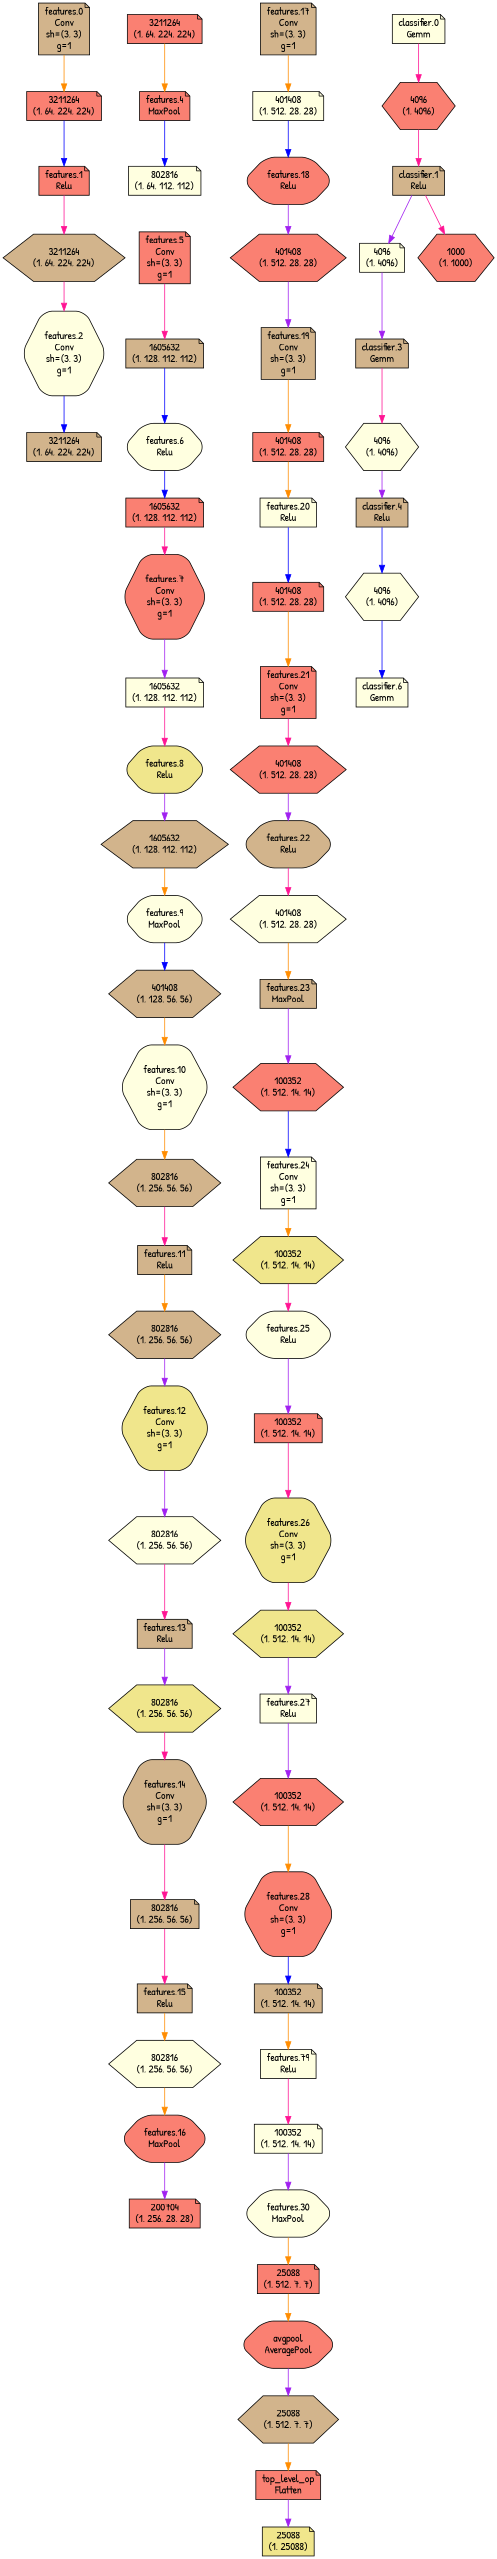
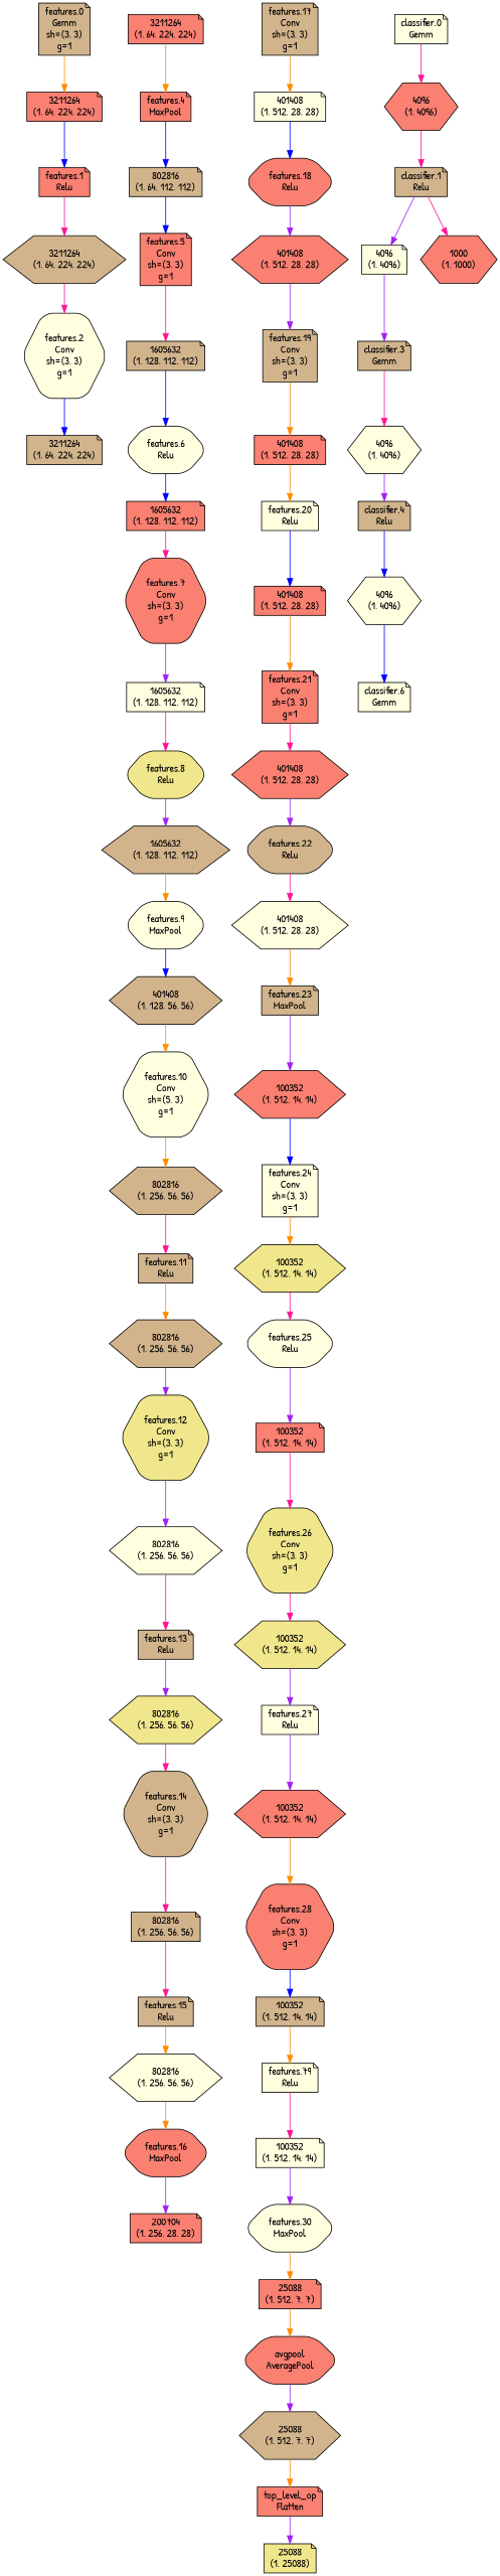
  digraph {
    fontname="Patrick Hand"
    rankdir=TB
    node [fillcolor=salmon fontname="Patrick Hand" shape=note style=filled]
    edge [color=deeppink fontname="Patrick Hand"]
-   n1 [fillcolor=tan label="features.0\nConv\nsh=(3, 3)\ng=1" style="rounded, filled,filled"]
+   n1 [fillcolor=tan label="features.0\nGemm\nsh=(3, 3)\ng=1" style="rounded, filled,filled"]
    n2 [label="3211264\n(1, 64, 224, 224)"]
    n3 [label="features.1\nRelu" style="rounded, filled,filled"]
    n4 [fillcolor=tan label="3211264\n(1, 64, 224, 224)" shape=hexagon]
    n5 [fillcolor=lightyellow label="features.2\nConv\nsh=(3, 3)\ng=1" shape=hexagon style="rounded, filled,filled"]
    n6 [fillcolor=tan label="3211264\n(1, 64, 224, 224)"]
    n7 [label="3211264\n(1, 64, 224, 224)"]
    n8 [label="features.4\nMaxPool" style="rounded, filled,filled"]
-   n9 [fillcolor=lightyellow label="802816\n(1, 64, 112, 112)"]
+   n9 [fillcolor=tan label="802816\n(1, 64, 112, 112)"]
    n10 [label="features.5\nConv\nsh=(3, 3)\ng=1" style="rounded, filled,filled"]
    n11 [fillcolor=tan label="1605632\n(1, 128, 112, 112)"]
    n12 [fillcolor=lightyellow label="features.6\nRelu" shape=hexagon style="rounded, filled,filled"]
    n13 [label="1605632\n(1, 128, 112, 112)"]
    n14 [label="features.7\nConv\nsh=(3, 3)\ng=1" shape=hexagon style="rounded, filled,filled"]
    n15 [fillcolor=lightyellow label="1605632\n(1, 128, 112, 112)"]
    n16 [fillcolor=khaki label="features.8\nRelu" shape=hexagon style="rounded, filled,filled"]
    n17 [fillcolor=tan label="1605632\n(1, 128, 112, 112)" shape=hexagon]
    n18 [fillcolor=lightyellow label="features.9\nMaxPool" shape=hexagon style="rounded, filled,filled"]
    n19 [fillcolor=tan label="401408\n(1, 128, 56, 56)" shape=hexagon]
-   n20 [fillcolor=lightyellow label="features.10\nConv\nsh=(3, 3)\ng=1" shape=hexagon style="rounded, filled,filled"]
+   n20 [fillcolor=lightyellow label="features.10\nConv\nsh=(5, 3)\ng=1" shape=hexagon style="rounded, filled,filled"]
    n21 [fillcolor=tan label="802816\n(1, 256, 56, 56)" shape=hexagon]
    n22 [fillcolor=tan label="features.11\nRelu" style="rounded, filled,filled"]
    n23 [fillcolor=tan label="802816\n(1, 256, 56, 56)" shape=hexagon]
    n24 [fillcolor=khaki label="features.12\nConv\nsh=(3, 3)\ng=1" shape=hexagon style="rounded, filled,filled"]
    n25 [fillcolor=lightyellow label="802816\n(1, 256, 56, 56)" shape=hexagon]
    n26 [fillcolor=tan label="features.13\nRelu" style="rounded, filled,filled"]
    n27 [fillcolor=khaki label="802816\n(1, 256, 56, 56)" shape=hexagon]
    n28 [fillcolor=tan label="features.14\nConv\nsh=(3, 3)\ng=1" shape=hexagon style="rounded, filled,filled"]
    n29 [fillcolor=tan label="802816\n(1, 256, 56, 56)"]
    n30 [fillcolor=tan label="features.15\nRelu" style="rounded, filled,filled"]
    n31 [fillcolor=lightyellow label="802816\n(1, 256, 56, 56)" shape=hexagon]
    n32 [label="features.16\nMaxPool" shape=hexagon style="rounded, filled,filled"]
    n33 [label="200704\n(1, 256, 28, 28)"]
    n34 [fillcolor=tan label="features.17\nConv\nsh=(3, 3)\ng=1" style="rounded, filled,filled"]
    n35 [fillcolor=lightyellow label="401408\n(1, 512, 28, 28)"]
    n36 [label="features.18\nRelu" shape=hexagon style="rounded, filled,filled"]
    n37 [label="401408\n(1, 512, 28, 28)" shape=hexagon]
    n38 [fillcolor=tan label="features.19\nConv\nsh=(3, 3)\ng=1" style="rounded, filled,filled"]
    n39 [label="401408\n(1, 512, 28, 28)"]
    n40 [fillcolor=lightyellow label="features.20\nRelu" style="rounded, filled,filled"]
    n41 [label="401408\n(1, 512, 28, 28)"]
    n42 [label="features.21\nConv\nsh=(3, 3)\ng=1" style="rounded, filled,filled"]
    n43 [label="401408\n(1, 512, 28, 28)" shape=hexagon]
    n44 [fillcolor=tan label="features.22\nRelu" shape=hexagon style="rounded, filled,filled"]
    n45 [fillcolor=lightyellow label="401408\n(1, 512, 28, 28)" shape=hexagon]
    n46 [fillcolor=tan label="features.23\nMaxPool" style="rounded, filled,filled"]
    n47 [label="100352\n(1, 512, 14, 14)" shape=hexagon]
    n48 [fillcolor=lightyellow label="features.24\nConv\nsh=(3, 3)\ng=1" style="rounded, filled,filled"]
    n49 [fillcolor=khaki label="100352\n(1, 512, 14, 14)" shape=hexagon]
    n50 [fillcolor=lightyellow label="features.25\nRelu" shape=hexagon style="rounded, filled,filled"]
    n51 [label="100352\n(1, 512, 14, 14)"]
    n52 [fillcolor=khaki label="features.26\nConv\nsh=(3, 3)\ng=1" shape=hexagon style="rounded, filled,filled"]
    n53 [fillcolor=khaki label="100352\n(1, 512, 14, 14)" shape=hexagon]
    n54 [fillcolor=lightyellow label="features.27\nRelu" style="rounded, filled,filled"]
    n55 [label="100352\n(1, 512, 14, 14)" shape=hexagon]
    n56 [label="features.28\nConv\nsh=(3, 3)\ng=1" shape=hexagon style="rounded, filled,filled"]
    n57 [fillcolor=tan label="100352\n(1, 512, 14, 14)"]
    n58 [fillcolor=lightyellow label="features.79\nRelu" style="rounded, filled,filled"]
    n59 [fillcolor=lightyellow label="100352\n(1, 512, 14, 14)"]
    n60 [fillcolor=lightyellow label="features.30\nMaxPool" shape=hexagon style="rounded, filled,filled"]
    n61 [label="25088\n(1, 512, 7, 7)"]
    n62 [label="avgpool\nAveragePool" shape=hexagon style="rounded, filled,filled"]
    n63 [fillcolor=tan label="25088\n(1, 512, 7, 7)" shape=hexagon]
    n64 [label="top_level_op\nFlatten" style="rounded, filled,filled"]
    n65 [fillcolor=khaki label="25088\n(1, 25088)"]
    n66 [fillcolor=lightyellow label="classifier.0\nGemm" style="rounded, filled,filled"]
    n67 [label="4096\n(1, 4096)" shape=hexagon]
    n68 [fillcolor=tan label="classifier.1\nRelu" style="rounded, filled,filled"]
    n69 [fillcolor=lightyellow label="4096\n(1, 4096)"]
    n70 [label="1000\n(1, 1000)" shape=hexagon]
    n71 [fillcolor=tan label="classifier.3\nGemm" style="rounded, filled,filled"]
    n72 [fillcolor=lightyellow label="4096\n(1, 4096)" shape=hexagon]
    n73 [fillcolor=tan label="classifier.4\nRelu" style="rounded, filled,filled"]
    n74 [fillcolor=lightyellow label="4096\n(1, 4096)" shape=hexagon]
    n75 [fillcolor=lightyellow label="classifier.6\nGemm" style="rounded, filled,filled"]
    n1 -> n2 [color=darkorange]
    n2 -> n3 [color=blue]
    n3 -> n4
    n4 -> n5
    n5 -> n6 [color=blue]
    n7 -> n8 [color=darkorange]
    n8 -> n9 [color=blue]
+   n9 -> n10 [color=blue]
    n10 -> n11
    n11 -> n12 [color=blue]
    n12 -> n13 [color=blue]
    n13 -> n14
    n14 -> n15 [color=purple]
    n15 -> n16
    n16 -> n17 [color=purple]
    n17 -> n18 [color=darkorange]
    n18 -> n19 [color=blue]
    n19 -> n20 [color=darkorange]
    n20 -> n21 [color=darkorange]
    n21 -> n22
    n22 -> n23 [color=darkorange]
    n23 -> n24 [color=purple]
    n24 -> n25 [color=purple]
    n25 -> n26
    n26 -> n27 [color=purple]
    n27 -> n28
    n28 -> n29
    n29 -> n30
    n30 -> n31 [color=darkorange]
    n31 -> n32 [color=darkorange]
    n32 -> n33 [color=purple]
    n34 -> n35 [color=darkorange]
    n35 -> n36 [color=blue]
    n36 -> n37 [color=purple]
    n37 -> n38 [color=purple]
    n38 -> n39 [color=darkorange]
    n39 -> n40 [color=darkorange]
    n40 -> n41 [color=blue]
    n41 -> n42 [color=darkorange]
    n42 -> n43
    n43 -> n44 [color=purple]
    n44 -> n45
    n45 -> n46 [color=darkorange]
    n46 -> n47 [color=purple]
    n47 -> n48 [color=blue]
    n48 -> n49 [color=darkorange]
    n49 -> n50
    n50 -> n51 [color=purple]
    n51 -> n52
    n52 -> n53
    n53 -> n54 [color=purple]
    n54 -> n55 [color=purple]
    n55 -> n56 [color=darkorange]
    n56 -> n57 [color=blue]
    n57 -> n58 [color=darkorange]
    n58 -> n59
    n59 -> n60 [color=purple]
    n60 -> n61 [color=darkorange]
    n61 -> n62 [color=darkorange]
    n62 -> n63 [color=purple]
    n63 -> n64 [color=darkorange]
    n64 -> n65 [color=purple]
    n66 -> n67
    n67 -> n68
    n68 -> n69 [color=purple]
    n68 -> n70
    n69 -> n71 [color=purple]
    n71 -> n72
    n72 -> n73 [color=purple]
    n73 -> n74 [color=blue]
    n74 -> n75 [color=blue]
  }
